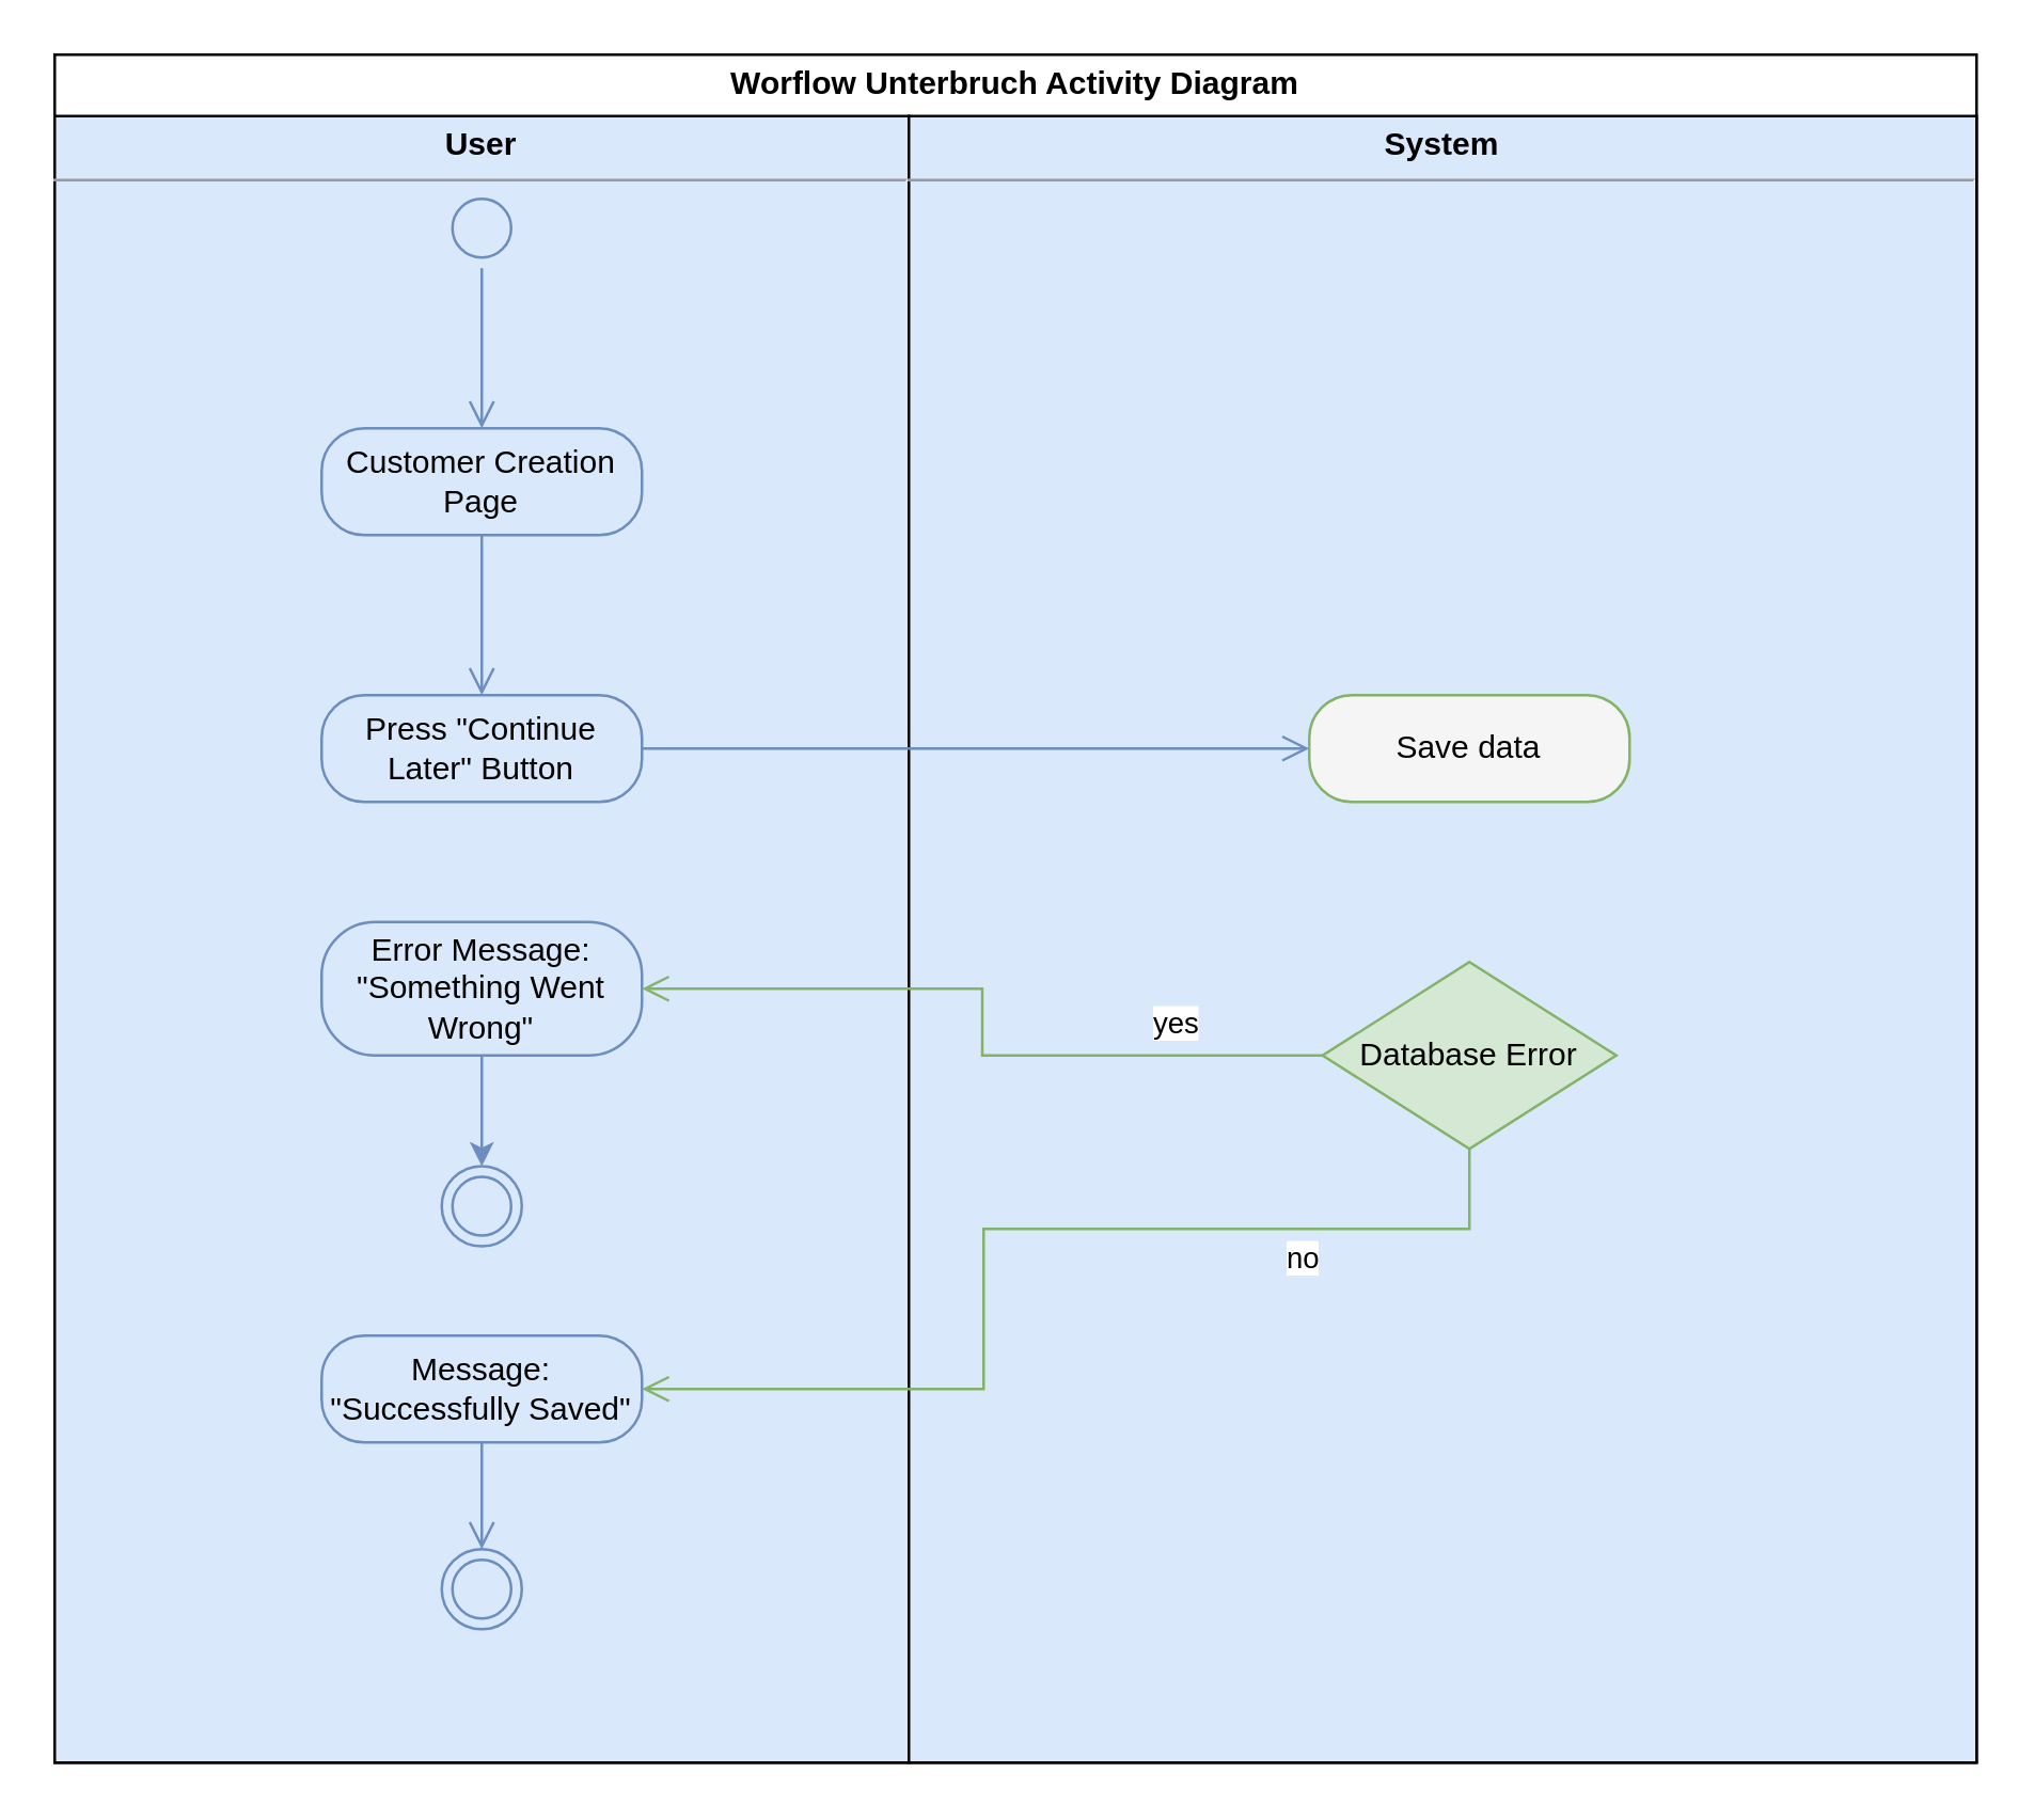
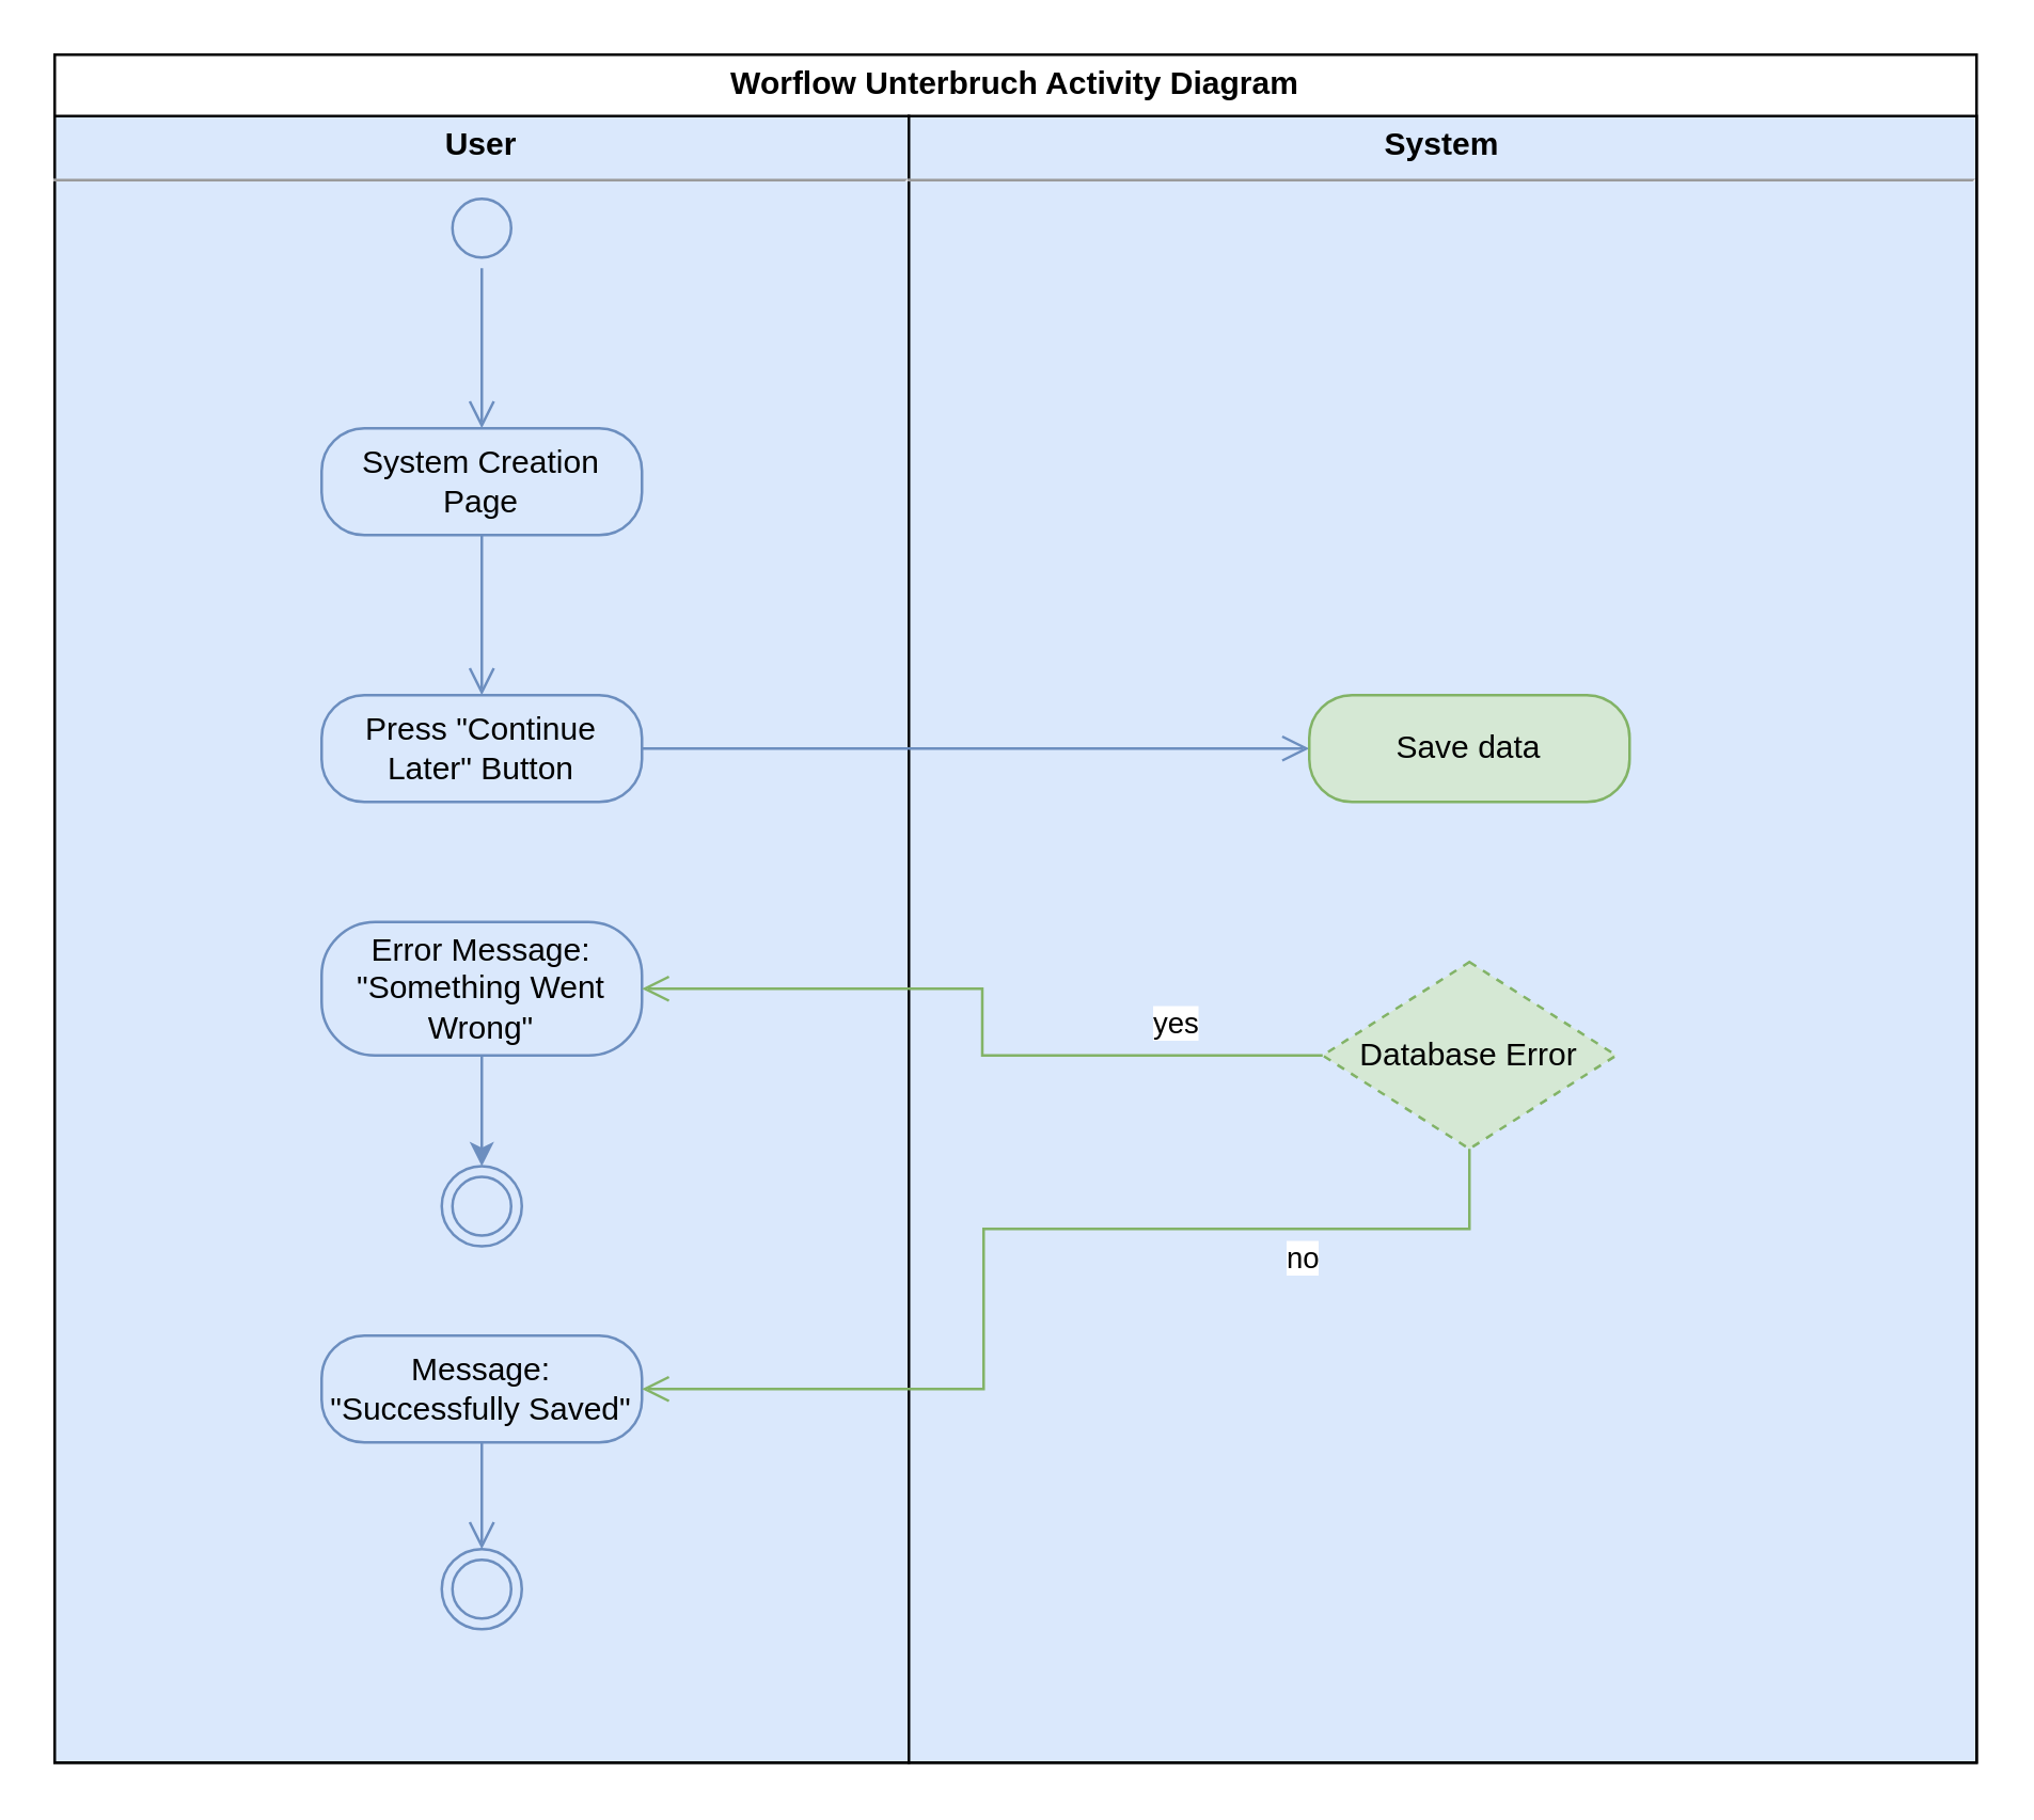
  <mxCell id="0" />
  <mxCell id="1" parent="0" />
  <mxCell id="2" value="&lt;p style=&quot;margin:0px;margin-top:4px;text-align:center;&quot;&gt;&lt;b&gt;Worflow Unterbruch Activity Diagram&lt;/b&gt;&lt;br&gt;&lt;/p&gt;&lt;hr size=&quot;1&quot;&gt;&lt;div style=&quot;height:2px;&quot;&gt;&lt;/div&gt;" style="verticalAlign=top;align=left;overflow=fill;html=1;whiteSpace=wrap;" parent="1" vertex="1"><mxGeometry x="20" y="20" width="720" height="640" as="geometry" /></mxCell>
  <mxCell id="3" value="&lt;p style=&quot;margin:0px;margin-top:4px;text-align:center;&quot;&gt;&lt;b&gt;User&lt;/b&gt;&lt;br&gt;&lt;/p&gt;&lt;hr size=&quot;1&quot;&gt;&lt;div style=&quot;height:2px;&quot;&gt;&lt;/div&gt;" style="verticalAlign=top;align=left;overflow=fill;html=1;whiteSpace=wrap;fillColor=#dae8fc;" parent="1" vertex="1"><mxGeometry x="20" y="43" width="320" height="617" as="geometry" /></mxCell>
  <mxCell id="4" value="&lt;p style=&quot;margin:0px;margin-top:4px;text-align:center;&quot;&gt;&lt;b&gt;System&lt;/b&gt;&lt;br&gt;&lt;/p&gt;&lt;hr size=&quot;1&quot;&gt;&lt;div style=&quot;height:2px;&quot;&gt;&lt;/div&gt;" style="verticalAlign=top;align=left;overflow=fill;html=1;whiteSpace=wrap;fillColor=#dae8fc;" parent="1" vertex="1"><mxGeometry x="340" y="43" width="400" height="617" as="geometry" /></mxCell>
  <mxCell id="5" value="" style="ellipse;html=1;shape=startState;fillColor=#dae8fc;strokeColor=#6c8ebf;" parent="1" vertex="1"><mxGeometry x="165" y="70" width="30" height="30" as="geometry" /></mxCell>
  <mxCell id="6" value="" style="edgeStyle=orthogonalEdgeStyle;html=1;verticalAlign=bottom;endArrow=open;endSize=8;strokeColor=#6c8ebf;rounded=0;fillColor=#dae8fc;" parent="1" source="5" edge="1"><mxGeometry relative="1" as="geometry"><mxPoint x="180" y="160" as="targetPoint" /></mxGeometry></mxCell>
- <mxCell id="7" value="Customer Creation Page" style="rounded=1;whiteSpace=wrap;html=1;arcSize=40;fillColor=#dae8fc;strokeColor=#6c8ebf;" parent="1" vertex="1"><mxGeometry x="120" y="160" width="120" height="40" as="geometry" /></mxCell>
+ <mxCell id="7" value="System Creation Page" style="rounded=1;whiteSpace=wrap;html=1;arcSize=40;fillColor=#dae8fc;strokeColor=#6c8ebf;" parent="1" vertex="1"><mxGeometry x="120" y="160" width="120" height="40" as="geometry" /></mxCell>
  <mxCell id="8" value="" style="edgeStyle=orthogonalEdgeStyle;html=1;verticalAlign=bottom;endArrow=open;endSize=8;strokeColor=#6c8ebf;rounded=0;fillColor=#dae8fc;" parent="1" source="7" edge="1"><mxGeometry relative="1" as="geometry"><mxPoint x="180" y="260" as="targetPoint" /></mxGeometry></mxCell>
  <mxCell id="9" value="Press &quot;Continue Later&quot; Button" style="rounded=1;whiteSpace=wrap;html=1;arcSize=40;fillColor=#dae8fc;strokeColor=#6c8ebf;" parent="1" vertex="1"><mxGeometry x="120" y="260" width="120" height="40" as="geometry" /></mxCell>
  <mxCell id="10" value="" style="edgeStyle=orthogonalEdgeStyle;html=1;verticalAlign=bottom;endArrow=open;endSize=8;strokeColor=#6c8ebf;rounded=0;entryX=0;entryY=0.5;entryDx=0;entryDy=0;fillColor=#dae8fc;" parent="1" source="9" edge="1"><mxGeometry relative="1" as="geometry"><mxPoint x="490" y="280" as="targetPoint" /></mxGeometry></mxCell>
  <mxCell id="11" value="" style="ellipse;html=1;shape=endState;fillColor=#dae8fc;strokeColor=#6c8ebf;" parent="1" vertex="1"><mxGeometry x="165" y="580" width="30" height="30" as="geometry" /></mxCell>
  <mxCell id="12" value="Message: &quot;Successfully Saved&quot;" style="rounded=1;whiteSpace=wrap;html=1;arcSize=40;fillColor=#dae8fc;strokeColor=#6c8ebf;" parent="1" vertex="1"><mxGeometry x="120" y="500" width="120" height="40" as="geometry" /></mxCell>
  <mxCell id="13" value="" style="edgeStyle=orthogonalEdgeStyle;html=1;verticalAlign=bottom;endArrow=open;endSize=8;strokeColor=#6c8ebf;rounded=0;entryX=0.5;entryY=0;entryDx=0;entryDy=0;fillColor=#dae8fc;" parent="1" source="12" target="11" edge="1"><mxGeometry relative="1" as="geometry"><mxPoint x="180" y="660" as="targetPoint" /></mxGeometry></mxCell>
  <mxCell id="14" value="" style="ellipse;html=1;shape=endState;fillColor=#dae8fc;strokeColor=#6c8ebf;" parent="1" vertex="1"><mxGeometry x="165" y="436.5" width="30" height="30" as="geometry" /></mxCell>
- <mxCell id="15" value="Save data" style="rounded=1;whiteSpace=wrap;html=1;arcSize=40;fillColor=#f5f5f5;strokeColor=#82b366;" parent="1" vertex="1"><mxGeometry x="490" y="260" width="120" height="40" as="geometry" /></mxCell>
+ <mxCell id="15" value="Save data" style="rounded=1;whiteSpace=wrap;html=1;arcSize=40;fillColor=#d5e8d4;strokeColor=#82b366;" parent="1" vertex="1"><mxGeometry x="490" y="260" width="120" height="40" as="geometry" /></mxCell>
  <mxCell id="16" style="edgeStyle=orthogonalEdgeStyle;rounded=0;orthogonalLoop=1;jettySize=auto;html=1;entryX=0.5;entryY=0;entryDx=0;entryDy=0;fillColor=#dae8fc;strokeColor=#6c8ebf;" parent="1" source="17" target="14" edge="1"><mxGeometry relative="1" as="geometry" /></mxCell>
  <mxCell id="17" value="Error Message: &quot;Something Went Wrong&quot;" style="rounded=1;whiteSpace=wrap;html=1;arcSize=40;fillColor=#dae8fc;strokeColor=#6c8ebf;" parent="1" vertex="1"><mxGeometry x="120" y="345" width="120" height="50" as="geometry" /></mxCell>
- <mxCell id="18" value="Database Error" style="rhombus;whiteSpace=wrap;html=1;fillColor=#d5e8d4;strokeColor=#82b366;" vertex="1" parent="1"><mxGeometry x="495" y="360" width="110" height="70" as="geometry" /></mxCell>
+ <mxCell id="18" value="Database Error" style="rhombus;whiteSpace=wrap;html=1;fillColor=#d5e8d4;strokeColor=#82b366;dashed=1;" vertex="1" parent="1"><mxGeometry x="495" y="360" width="110" height="70" as="geometry" /></mxCell>
  <mxCell id="19" value="no" style="edgeStyle=orthogonalEdgeStyle;html=1;align=left;verticalAlign=bottom;endArrow=open;endSize=8;strokeColor=#82b366;rounded=0;entryX=1;entryY=0.5;entryDx=0;entryDy=0;fillColor=#d5e8d4;" edge="1" source="18" parent="1" target="12"><mxGeometry x="-0.5" y="20" relative="1" as="geometry"><mxPoint x="710" y="480" as="targetPoint" /><Array as="points"><mxPoint x="550" y="460" /><mxPoint x="368" y="460" /><mxPoint x="368" y="520" /></Array><mxPoint as="offset" /></mxGeometry></mxCell>
  <mxCell id="20" value="yes" style="edgeStyle=orthogonalEdgeStyle;html=1;align=left;verticalAlign=top;endArrow=open;endSize=8;strokeColor=#82b366;rounded=0;entryX=1;entryY=0.5;entryDx=0;entryDy=0;fillColor=#d5e8d4;" edge="1" source="18" parent="1" target="17"><mxGeometry x="-0.536" y="-25" relative="1" as="geometry"><mxPoint x="570" y="560" as="targetPoint" /><mxPoint as="offset" /></mxGeometry></mxCell>
